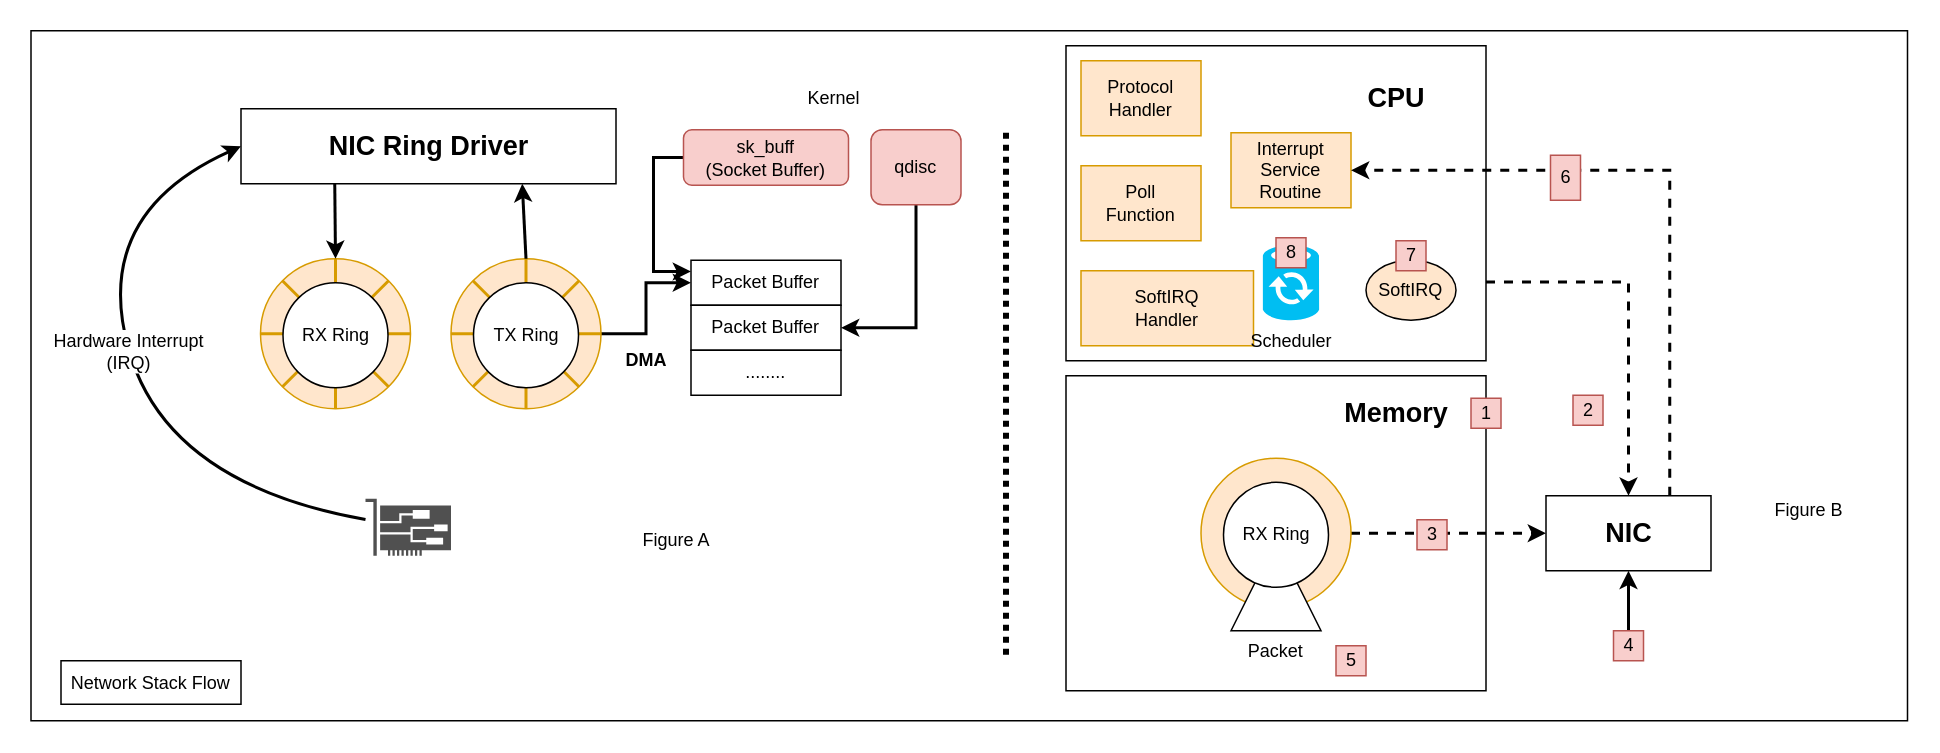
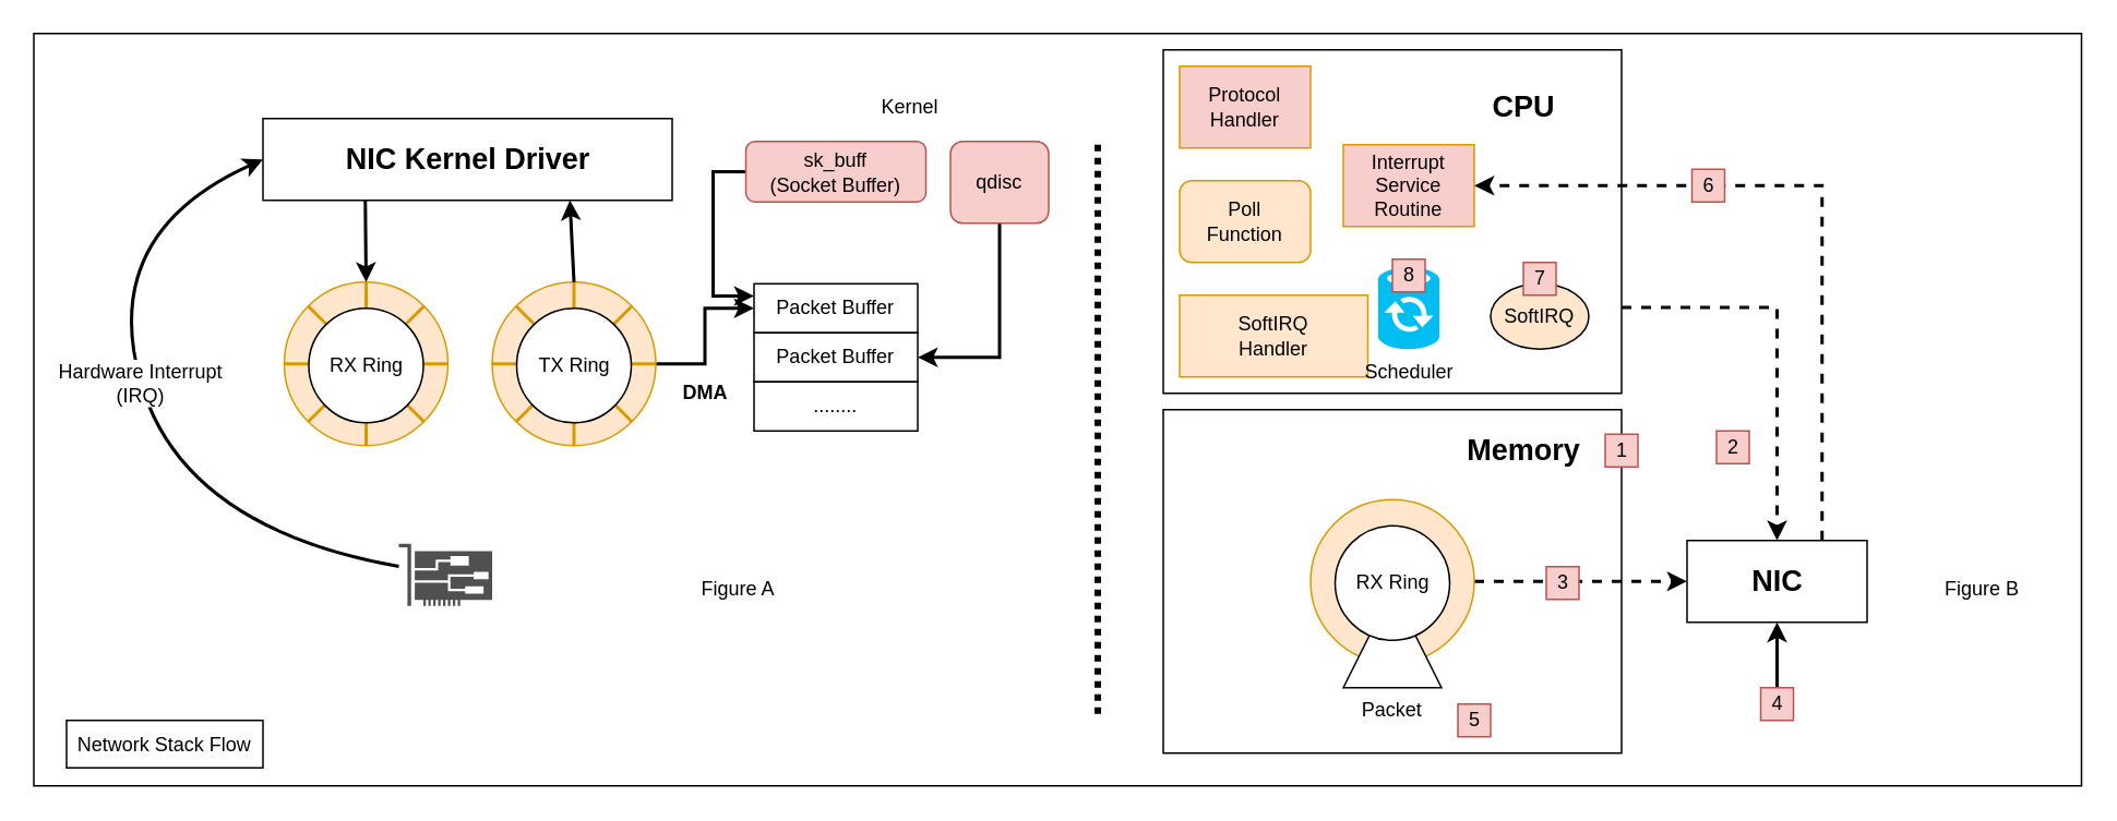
  <mxCell id="0" />
  <mxCell id="1" parent="0" />
  <mxCell id="2" value="" style="rounded=0;whiteSpace=wrap;html=1;fontSize=12;strokeColor=default;" vertex="1" parent="1"><mxGeometry x="20" y="20" width="1251" height="460" as="geometry" /></mxCell>
  <mxCell id="3" value="Network Stack Flow" style="rounded=0;whiteSpace=wrap;html=1;fontSize=12;strokeColor=default;" vertex="1" parent="2"><mxGeometry x="20" y="420" width="120" height="29" as="geometry" /></mxCell>
  <mxCell id="4" value="" style="endArrow=none;dashed=1;html=1;dashPattern=1 1;strokeWidth=4;rounded=0;fontSize=12;" edge="1" parent="2"><mxGeometry width="50" height="50" relative="1" as="geometry"><mxPoint x="650" y="68" as="sourcePoint" /><mxPoint x="650" y="418" as="targetPoint" /></mxGeometry></mxCell>
  <mxCell id="5" value="Figure A" style="text;html=1;align=center;verticalAlign=middle;resizable=0;points=[];autosize=1;strokeColor=none;fillColor=none;fontSize=12;" vertex="1" parent="2"><mxGeometry x="400" y="330" width="60" height="20" as="geometry" /></mxCell>
- <mxCell id="6" value="Figure B" style="text;html=1;align=center;verticalAlign=middle;resizable=0;points=[];autosize=1;strokeColor=none;fillColor=none;fontSize=12;" vertex="1" parent="2"><mxGeometry x="1155" y="310" width="60" height="20" as="geometry" /></mxCell>
+ <mxCell id="6" value="Figure B" style="text;html=1;align=center;verticalAlign=middle;resizable=0;points=[];autosize=1;strokeColor=none;fillColor=none;fontSize=12;" vertex="1" parent="2"><mxGeometry x="1160" y="330" width="60" height="20" as="geometry" /></mxCell>
  <mxCell id="7" style="edgeStyle=orthogonalEdgeStyle;rounded=0;orthogonalLoop=1;jettySize=auto;html=1;exitX=1;exitY=0.75;exitDx=0;exitDy=0;entryX=0.5;entryY=0;entryDx=0;entryDy=0;fontSize=12;dashed=1;strokeWidth=2;" edge="1" parent="1" source="8" target="22"><mxGeometry relative="1" as="geometry" /></mxCell>
  <mxCell id="8" value="" style="rounded=0;whiteSpace=wrap;html=1;" vertex="1" parent="1"><mxGeometry x="710" y="30" width="280" height="210" as="geometry" /></mxCell>
  <mxCell id="9" value="CPU" style="text;html=1;align=center;verticalAlign=middle;resizable=0;points=[];autosize=1;strokeColor=none;fillColor=none;fontStyle=1;fontSize=18;" vertex="1" parent="1"><mxGeometry x="905" y="50" width="50" height="30" as="geometry" /></mxCell>
- <mxCell id="10" value="Protocol&lt;br&gt;Handler" style="whiteSpace=wrap;html=1;fontSize=12;fillColor=#ffe6cc;strokeColor=#d79b00;" vertex="1" parent="1"><mxGeometry x="720" y="40" width="80" height="50" as="geometry" /></mxCell>
- <mxCell id="11" value="Poll&lt;br&gt;Function" style="whiteSpace=wrap;html=1;fontSize=12;fillColor=#ffe6cc;strokeColor=#d79b00;" vertex="1" parent="1"><mxGeometry x="720" y="110" width="80" height="50" as="geometry" /></mxCell>
+ <mxCell id="10" value="Protocol&lt;br&gt;Handler" style="whiteSpace=wrap;html=1;fontSize=12;fillColor=#f8cecc;strokeColor=#d79b00;" vertex="1" parent="1"><mxGeometry x="720" y="40" width="80" height="50" as="geometry" /></mxCell>
+ <mxCell id="11" value="Poll&lt;br&gt;Function" style="whiteSpace=wrap;html=1;fontSize=12;fillColor=#ffe6cc;strokeColor=#d79b00;rounded=1;" vertex="1" parent="1"><mxGeometry x="720" y="110" width="80" height="50" as="geometry" /></mxCell>
  <mxCell id="12" value="SoftIRQ&lt;br&gt;Handler" style="whiteSpace=wrap;html=1;fontSize=12;fillColor=#ffe6cc;strokeColor=#d79b00;" vertex="1" parent="1"><mxGeometry x="720" y="180" width="115" height="50" as="geometry" /></mxCell>
- <mxCell id="13" value="Interrupt&lt;br&gt;Service&lt;br&gt;Routine" style="whiteSpace=wrap;html=1;fontSize=12;fillColor=#ffe6cc;strokeColor=#d79b00;" vertex="1" parent="1"><mxGeometry x="820" y="88" width="80" height="50" as="geometry" /></mxCell>
+ <mxCell id="13" value="Interrupt&lt;br&gt;Service&lt;br&gt;Routine" style="whiteSpace=wrap;html=1;fontSize=12;fillColor=#f8cecc;strokeColor=#d79b00;" vertex="1" parent="1"><mxGeometry x="820" y="88" width="80" height="50" as="geometry" /></mxCell>
  <mxCell id="14" value="" style="rounded=0;whiteSpace=wrap;html=1;" vertex="1" parent="1"><mxGeometry x="710" y="250" width="280" height="210" as="geometry" /></mxCell>
  <mxCell id="15" value="Memory" style="text;html=1;align=center;verticalAlign=middle;resizable=0;points=[];autosize=1;strokeColor=none;fillColor=none;fontStyle=1;fontSize=18;" vertex="1" parent="1"><mxGeometry x="890" y="260" width="80" height="30" as="geometry" /></mxCell>
  <mxCell id="16" style="edgeStyle=orthogonalEdgeStyle;rounded=0;orthogonalLoop=1;jettySize=auto;html=1;exitX=1;exitY=0.5;exitDx=0;exitDy=0;entryX=0;entryY=0.5;entryDx=0;entryDy=0;dashed=1;fontSize=12;strokeWidth=2;" edge="1" parent="1" source="17" target="22"><mxGeometry relative="1" as="geometry" /></mxCell>
  <mxCell id="17" value="" style="ellipse;whiteSpace=wrap;html=1;fontSize=12;fillColor=#ffe6cc;strokeColor=#d79b00;" vertex="1" parent="1"><mxGeometry x="800" y="305" width="100" height="100" as="geometry" /></mxCell>
  <mxCell id="18" value="Packet" style="shape=trapezoid;perimeter=trapezoidPerimeter;whiteSpace=wrap;html=1;fixedSize=1;fontSize=12;size=20;labelPosition=center;verticalLabelPosition=bottom;align=center;verticalAlign=top;" vertex="1" parent="1"><mxGeometry x="820" y="380" width="60" height="40" as="geometry" /></mxCell>
  <mxCell id="19" value="" style="ellipse;whiteSpace=wrap;html=1;fontSize=12;" vertex="1" parent="1"><mxGeometry x="815" y="321" width="70" height="70" as="geometry" /></mxCell>
  <mxCell id="20" value="RX Ring" style="text;html=1;align=center;verticalAlign=middle;resizable=0;points=[];autosize=1;strokeColor=none;fillColor=none;fontSize=12;" vertex="1" parent="1"><mxGeometry x="820" y="346" width="60" height="20" as="geometry" /></mxCell>
  <mxCell id="21" style="edgeStyle=orthogonalEdgeStyle;rounded=0;orthogonalLoop=1;jettySize=auto;html=1;exitX=0.75;exitY=0;exitDx=0;exitDy=0;entryX=1;entryY=0.5;entryDx=0;entryDy=0;fontSize=12;strokeWidth=2;dashed=1;" edge="1" parent="1" source="22" target="13"><mxGeometry relative="1" as="geometry" /></mxCell>
  <mxCell id="22" value="" style="whiteSpace=wrap;html=1;fontSize=12;" vertex="1" parent="1"><mxGeometry x="1030" y="330" width="110" height="50" as="geometry" /></mxCell>
  <mxCell id="23" value="NIC" style="text;html=1;align=center;verticalAlign=middle;resizable=0;points=[];autosize=1;strokeColor=none;fillColor=none;fontStyle=1;fontSize=18;" vertex="1" parent="1"><mxGeometry x="1060" y="340" width="50" height="30" as="geometry" /></mxCell>
  <mxCell id="24" value="1" style="text;html=1;align=center;verticalAlign=middle;resizable=0;points=[];autosize=1;strokeColor=#b85450;fillColor=#f8cecc;fontSize=12;" vertex="1" parent="1"><mxGeometry x="980" y="265" width="20" height="20" as="geometry" /></mxCell>
  <mxCell id="25" value="2" style="text;html=1;align=center;verticalAlign=middle;resizable=0;points=[];autosize=1;strokeColor=#b85450;fillColor=#f8cecc;fontSize=12;" vertex="1" parent="1"><mxGeometry x="1048" y="263" width="20" height="20" as="geometry" /></mxCell>
  <mxCell id="26" value="3" style="text;html=1;align=center;verticalAlign=middle;resizable=0;points=[];autosize=1;strokeColor=#b85450;fillColor=#f8cecc;fontSize=12;" vertex="1" parent="1"><mxGeometry x="944" y="346" width="20" height="20" as="geometry" /></mxCell>
  <mxCell id="27" value="" style="endArrow=classic;html=1;rounded=0;fontSize=12;strokeWidth=2;entryX=0.5;entryY=1;entryDx=0;entryDy=0;startArrow=none;" edge="1" parent="1" source="28" target="22"><mxGeometry width="50" height="50" relative="1" as="geometry"><mxPoint x="1085" y="440" as="sourcePoint" /><mxPoint x="980" y="220" as="targetPoint" /></mxGeometry></mxCell>
  <mxCell id="28" value="4" style="text;html=1;align=center;verticalAlign=middle;resizable=0;points=[];autosize=1;strokeColor=#b85450;fillColor=#f8cecc;fontSize=12;" vertex="1" parent="1"><mxGeometry x="1075" y="420" width="20" height="20" as="geometry" /></mxCell>
  <mxCell id="29" value="" style="endArrow=none;html=1;rounded=0;fontSize=12;strokeWidth=2;entryX=0.5;entryY=1;entryDx=0;entryDy=0;" edge="1" parent="1" target="28"><mxGeometry width="50" height="50" relative="1" as="geometry"><mxPoint x="1085" y="440" as="sourcePoint" /><mxPoint x="1085" y="380" as="targetPoint" /></mxGeometry></mxCell>
  <mxCell id="30" value="5" style="text;html=1;align=center;verticalAlign=middle;resizable=0;points=[];autosize=1;strokeColor=#b85450;fillColor=#f8cecc;fontSize=12;" vertex="1" parent="1"><mxGeometry x="890" y="430" width="20" height="20" as="geometry" /></mxCell>
- <mxCell id="31" value="6" style="text;html=1;align=center;verticalAlign=middle;resizable=0;points=[];autosize=1;strokeColor=#b85450;fillColor=#f8cecc;fontSize=12;" vertex="1" parent="1"><mxGeometry x="1033" y="103" width="20" height="30" as="geometry" /></mxCell>
+ <mxCell id="31" value="6" style="text;html=1;align=center;verticalAlign=middle;resizable=0;points=[];autosize=1;strokeColor=#b85450;fillColor=#f8cecc;fontSize=12;" vertex="1" parent="1"><mxGeometry x="1033" y="103" width="20" height="20" as="geometry" /></mxCell>
  <mxCell id="32" value="SoftIRQ" style="ellipse;whiteSpace=wrap;html=1;fontSize=12;strokeColor=default;fillColor=#ffe6cc;" vertex="1" parent="1"><mxGeometry x="910" y="173" width="60" height="40" as="geometry" /></mxCell>
  <mxCell id="33" value="Scheduler" style="verticalLabelPosition=bottom;html=1;verticalAlign=top;align=center;strokeColor=none;fillColor=#00BEF2;shape=mxgraph.azure.sql_datasync;fontSize=12;" vertex="1" parent="1"><mxGeometry x="841.25" y="163" width="37.5" height="50" as="geometry" /></mxCell>
  <mxCell id="34" value="7" style="text;html=1;align=center;verticalAlign=middle;resizable=0;points=[];autosize=1;strokeColor=#b85450;fillColor=#f8cecc;fontSize=12;" vertex="1" parent="1"><mxGeometry x="930" y="160" width="20" height="20" as="geometry" /></mxCell>
  <mxCell id="35" value="8" style="text;html=1;align=center;verticalAlign=middle;resizable=0;points=[];autosize=1;strokeColor=#b85450;fillColor=#f8cecc;fontSize=12;" vertex="1" parent="1"><mxGeometry x="850" y="158" width="20" height="20" as="geometry" /></mxCell>
  <mxCell id="36" value="" style="ellipse;whiteSpace=wrap;html=1;fontSize=12;fillColor=#ffe6cc;strokeColor=#d79b00;" vertex="1" parent="1"><mxGeometry x="173" y="172" width="100" height="100" as="geometry" /></mxCell>
  <mxCell id="37" value="" style="endArrow=none;html=1;rounded=0;fontSize=12;strokeWidth=2;entryX=1;entryY=0.5;entryDx=0;entryDy=0;exitX=0;exitY=0.5;exitDx=0;exitDy=0;fillColor=#ffe6cc;strokeColor=#d79b00;" edge="1" parent="1" source="36" target="36"><mxGeometry width="50" height="50" relative="1" as="geometry"><mxPoint x="113" y="257" as="sourcePoint" /><mxPoint x="163" y="207" as="targetPoint" /></mxGeometry></mxCell>
  <mxCell id="38" value="" style="endArrow=none;html=1;rounded=0;fontSize=12;strokeWidth=2;entryX=1;entryY=1;entryDx=0;entryDy=0;exitX=0;exitY=0;exitDx=0;exitDy=0;fillColor=#ffe6cc;strokeColor=#d79b00;" edge="1" parent="1" source="36" target="36"><mxGeometry width="50" height="50" relative="1" as="geometry"><mxPoint x="183" y="232" as="sourcePoint" /><mxPoint x="283" y="232" as="targetPoint" /></mxGeometry></mxCell>
  <mxCell id="39" value="" style="endArrow=none;html=1;rounded=0;fontSize=12;strokeWidth=2;entryX=0.5;entryY=1;entryDx=0;entryDy=0;exitX=0.5;exitY=0;exitDx=0;exitDy=0;fillColor=#ffe6cc;strokeColor=#d79b00;" edge="1" parent="1" source="36" target="36"><mxGeometry width="50" height="50" relative="1" as="geometry"><mxPoint x="197.645" y="196.645" as="sourcePoint" /><mxPoint x="268.355" y="267.355" as="targetPoint" /></mxGeometry></mxCell>
  <mxCell id="40" value="" style="endArrow=none;html=1;rounded=0;fontSize=12;strokeWidth=2;entryX=0;entryY=1;entryDx=0;entryDy=0;exitX=1;exitY=0;exitDx=0;exitDy=0;fillColor=#ffe6cc;strokeColor=#d79b00;" edge="1" parent="1" source="36" target="36"><mxGeometry width="50" height="50" relative="1" as="geometry"><mxPoint x="233" y="182" as="sourcePoint" /><mxPoint x="233" y="282" as="targetPoint" /></mxGeometry></mxCell>
  <mxCell id="41" value="" style="ellipse;whiteSpace=wrap;html=1;fontSize=12;" vertex="1" parent="1"><mxGeometry x="188" y="188" width="70" height="70" as="geometry" /></mxCell>
  <mxCell id="42" value="RX Ring" style="text;html=1;align=center;verticalAlign=middle;resizable=0;points=[];autosize=1;strokeColor=none;fillColor=none;fontSize=12;" vertex="1" parent="1"><mxGeometry x="193" y="213" width="60" height="20" as="geometry" /></mxCell>
  <mxCell id="43" style="edgeStyle=orthogonalEdgeStyle;rounded=0;orthogonalLoop=1;jettySize=auto;html=1;exitX=1;exitY=0.5;exitDx=0;exitDy=0;entryX=0;entryY=0.5;entryDx=0;entryDy=0;fontSize=12;strokeWidth=2;" edge="1" parent="1" source="44" target="58"><mxGeometry relative="1" as="geometry" /></mxCell>
  <mxCell id="44" value="" style="ellipse;whiteSpace=wrap;html=1;fontSize=12;fillColor=#ffe6cc;strokeColor=#d79b00;" vertex="1" parent="1"><mxGeometry x="300" y="172" width="100" height="100" as="geometry" /></mxCell>
  <mxCell id="45" value="" style="endArrow=none;html=1;rounded=0;fontSize=12;strokeWidth=2;entryX=1;entryY=0.5;entryDx=0;entryDy=0;exitX=0;exitY=0.5;exitDx=0;exitDy=0;fillColor=#ffe6cc;strokeColor=#d79b00;" edge="1" parent="1" source="44" target="44"><mxGeometry width="50" height="50" relative="1" as="geometry"><mxPoint x="240" y="257" as="sourcePoint" /><mxPoint x="290" y="207" as="targetPoint" /></mxGeometry></mxCell>
  <mxCell id="46" value="" style="endArrow=none;html=1;rounded=0;fontSize=12;strokeWidth=2;entryX=1;entryY=1;entryDx=0;entryDy=0;exitX=0;exitY=0;exitDx=0;exitDy=0;fillColor=#ffe6cc;strokeColor=#d79b00;" edge="1" parent="1" source="44" target="44"><mxGeometry width="50" height="50" relative="1" as="geometry"><mxPoint x="310" y="232" as="sourcePoint" /><mxPoint x="410" y="232" as="targetPoint" /></mxGeometry></mxCell>
  <mxCell id="47" value="" style="endArrow=none;html=1;rounded=0;fontSize=12;strokeWidth=2;entryX=0.5;entryY=1;entryDx=0;entryDy=0;exitX=0.5;exitY=0;exitDx=0;exitDy=0;fillColor=#ffe6cc;strokeColor=#d79b00;" edge="1" parent="1" source="44" target="44"><mxGeometry width="50" height="50" relative="1" as="geometry"><mxPoint x="324.645" y="196.645" as="sourcePoint" /><mxPoint x="395.355" y="267.355" as="targetPoint" /></mxGeometry></mxCell>
  <mxCell id="48" value="" style="endArrow=none;html=1;rounded=0;fontSize=12;strokeWidth=2;entryX=0;entryY=1;entryDx=0;entryDy=0;exitX=1;exitY=0;exitDx=0;exitDy=0;fillColor=#ffe6cc;strokeColor=#d79b00;" edge="1" parent="1" source="44" target="44"><mxGeometry width="50" height="50" relative="1" as="geometry"><mxPoint x="360" y="182" as="sourcePoint" /><mxPoint x="360" y="282" as="targetPoint" /></mxGeometry></mxCell>
  <mxCell id="49" value="" style="ellipse;whiteSpace=wrap;html=1;fontSize=12;" vertex="1" parent="1"><mxGeometry x="315" y="188" width="70" height="70" as="geometry" /></mxCell>
  <mxCell id="50" value="TX Ring" style="text;html=1;align=center;verticalAlign=middle;resizable=0;points=[];autosize=1;strokeColor=none;fillColor=none;fontSize=12;" vertex="1" parent="1"><mxGeometry x="320" y="213" width="60" height="20" as="geometry" /></mxCell>
  <mxCell id="51" value="" style="whiteSpace=wrap;html=1;fontSize=12;" vertex="1" parent="1"><mxGeometry x="160" y="72" width="250" height="50" as="geometry" /></mxCell>
- <mxCell id="52" value="NIC Ring Driver" style="text;html=1;align=center;verticalAlign=middle;resizable=0;points=[];autosize=1;strokeColor=none;fillColor=none;fontStyle=1;fontSize=18;" vertex="1" parent="1"><mxGeometry x="205" y="82" width="160" height="30" as="geometry" /></mxCell>
+ <mxCell id="52" value="NIC Kernel Driver" style="text;html=1;align=center;verticalAlign=middle;resizable=0;points=[];autosize=1;strokeColor=none;fillColor=none;fontStyle=1;fontSize=18;" vertex="1" parent="1"><mxGeometry x="205" y="82" width="160" height="30" as="geometry" /></mxCell>
  <mxCell id="53" value="" style="endArrow=classic;html=1;rounded=0;fontSize=12;strokeWidth=2;exitX=0.5;exitY=0;exitDx=0;exitDy=0;entryX=0.75;entryY=1;entryDx=0;entryDy=0;" edge="1" parent="1" source="44" target="51"><mxGeometry width="50" height="50" relative="1" as="geometry"><mxPoint x="450" y="236" as="sourcePoint" /><mxPoint x="500" y="186" as="targetPoint" /></mxGeometry></mxCell>
  <mxCell id="54" value="" style="endArrow=classic;html=1;rounded=0;fontSize=12;strokeWidth=2;exitX=0.25;exitY=1;exitDx=0;exitDy=0;entryX=0.5;entryY=0;entryDx=0;entryDy=0;" edge="1" parent="1" source="51" target="36"><mxGeometry width="50" height="50" relative="1" as="geometry"><mxPoint x="360" y="182" as="sourcePoint" /><mxPoint x="200" y="156" as="targetPoint" /></mxGeometry></mxCell>
  <mxCell id="55" value="" style="sketch=0;pointerEvents=1;shadow=0;dashed=0;html=1;strokeColor=none;fillColor=#505050;labelPosition=center;verticalLabelPosition=bottom;verticalAlign=top;outlineConnect=0;align=center;shape=mxgraph.office.devices.nic;fontSize=12;" vertex="1" parent="1"><mxGeometry x="243" y="332" width="57" height="38" as="geometry" /></mxCell>
  <mxCell id="56" value="" style="curved=1;endArrow=classic;html=1;rounded=0;fontSize=12;strokeWidth=2;entryX=0;entryY=0.5;entryDx=0;entryDy=0;" edge="1" parent="1" source="55" target="51"><mxGeometry width="50" height="50" relative="1" as="geometry"><mxPoint x="440" y="292" as="sourcePoint" /><mxPoint x="490" y="242" as="targetPoint" /><Array as="points"><mxPoint x="110" y="322" /><mxPoint x="60" y="142" /></Array></mxGeometry></mxCell>
  <mxCell id="57" value="Hardware Interrupt&lt;br&gt;(IRQ)" style="edgeLabel;html=1;align=center;verticalAlign=middle;resizable=0;points=[];fontSize=12;" vertex="1" connectable="0" parent="56"><mxGeometry x="0.053" y="1" relative="1" as="geometry"><mxPoint as="offset" /></mxGeometry></mxCell>
  <mxCell id="58" value="Packet Buffer" style="rounded=0;whiteSpace=wrap;html=1;fontSize=12;strokeColor=default;" vertex="1" parent="1"><mxGeometry x="460" y="173" width="100" height="30" as="geometry" /></mxCell>
  <mxCell id="59" value="Packet Buffer" style="rounded=0;whiteSpace=wrap;html=1;fontSize=12;strokeColor=default;" vertex="1" parent="1"><mxGeometry x="460" y="203" width="100" height="30" as="geometry" /></mxCell>
  <mxCell id="60" value="........" style="rounded=0;whiteSpace=wrap;html=1;fontSize=12;strokeColor=default;" vertex="1" parent="1"><mxGeometry x="460" y="233" width="100" height="30" as="geometry" /></mxCell>
  <mxCell id="61" value="DMA" style="text;html=1;align=center;verticalAlign=middle;resizable=0;points=[];autosize=1;strokeColor=none;fillColor=none;fontSize=12;fontStyle=1" vertex="1" parent="1"><mxGeometry x="410" y="230" width="40" height="20" as="geometry" /></mxCell>
  <mxCell id="62" style="edgeStyle=orthogonalEdgeStyle;rounded=0;orthogonalLoop=1;jettySize=auto;html=1;exitX=0;exitY=0.5;exitDx=0;exitDy=0;entryX=0;entryY=0.25;entryDx=0;entryDy=0;fontSize=12;strokeWidth=2;" edge="1" parent="1" source="63" target="58"><mxGeometry relative="1" as="geometry" /></mxCell>
  <mxCell id="63" value="sk_buff&lt;br&gt;(Socket Buffer)" style="rounded=1;whiteSpace=wrap;html=1;fontSize=12;strokeColor=#b85450;fillColor=#f8cecc;" vertex="1" parent="1"><mxGeometry x="455" y="86" width="110" height="37" as="geometry" /></mxCell>
  <mxCell id="64" style="edgeStyle=orthogonalEdgeStyle;rounded=0;orthogonalLoop=1;jettySize=auto;html=1;exitX=0.5;exitY=1;exitDx=0;exitDy=0;entryX=1;entryY=0.5;entryDx=0;entryDy=0;fontSize=12;strokeWidth=2;" edge="1" parent="1" source="65" target="59"><mxGeometry relative="1" as="geometry" /></mxCell>
  <mxCell id="65" value="qdisc" style="rounded=1;whiteSpace=wrap;html=1;fontSize=12;strokeColor=#b85450;fillColor=#f8cecc;" vertex="1" parent="1"><mxGeometry x="580" y="86" width="60" height="50" as="geometry" /></mxCell>
  <mxCell id="66" value="Kernel" style="text;html=1;align=center;verticalAlign=middle;resizable=0;points=[];autosize=1;strokeColor=none;fillColor=none;fontSize=12;" vertex="1" parent="1"><mxGeometry x="530" y="55" width="50" height="20" as="geometry" /></mxCell>
